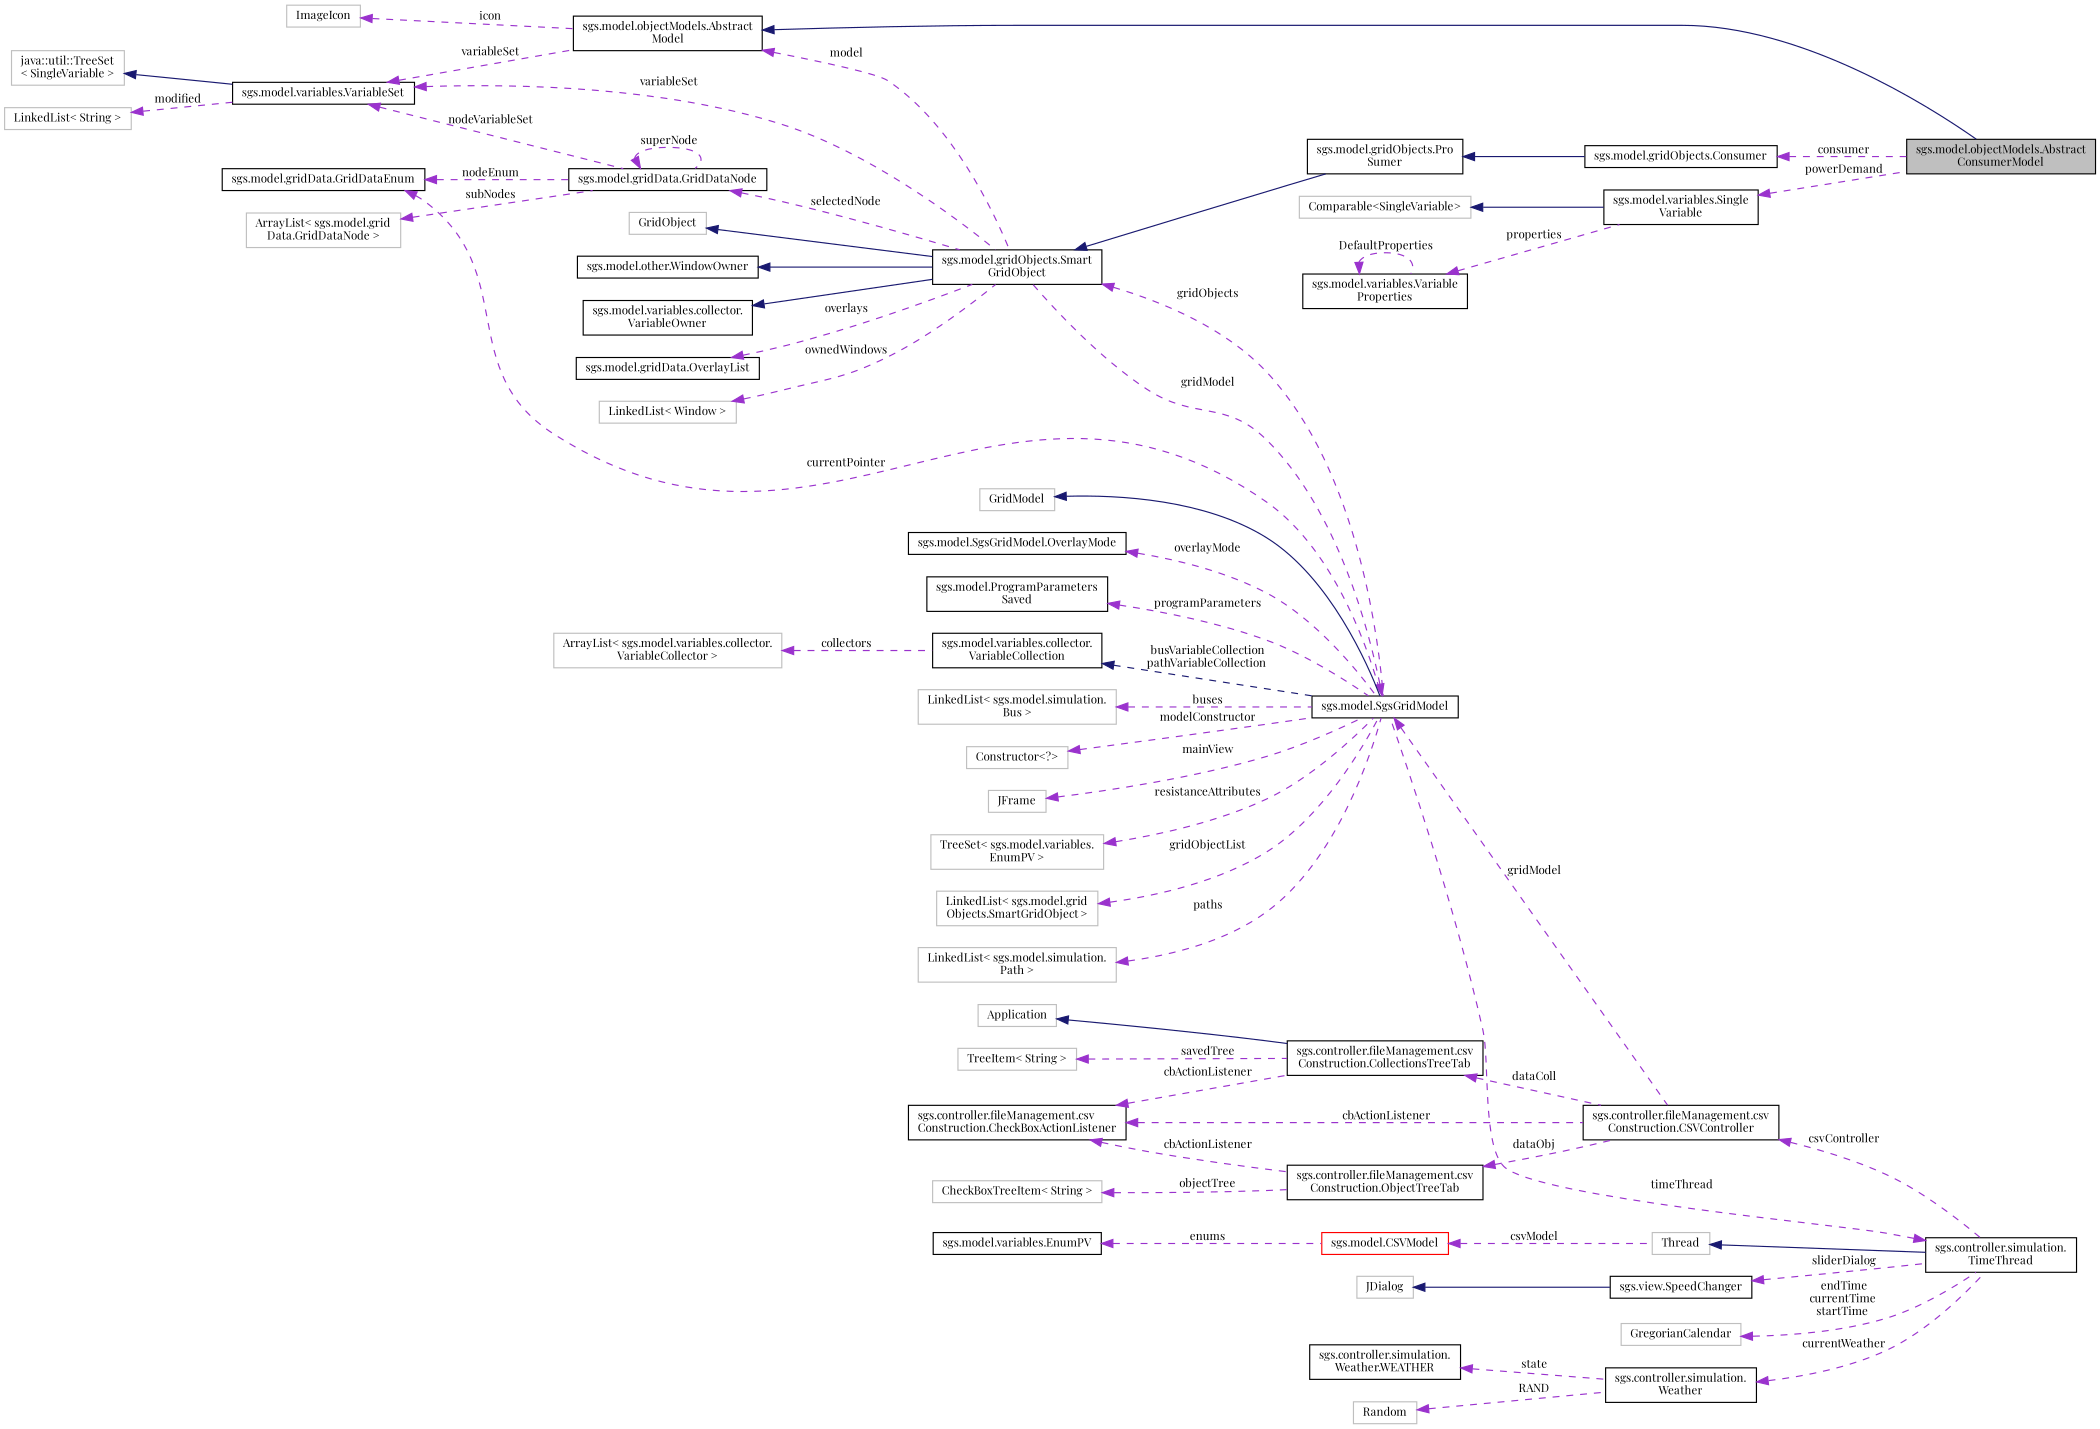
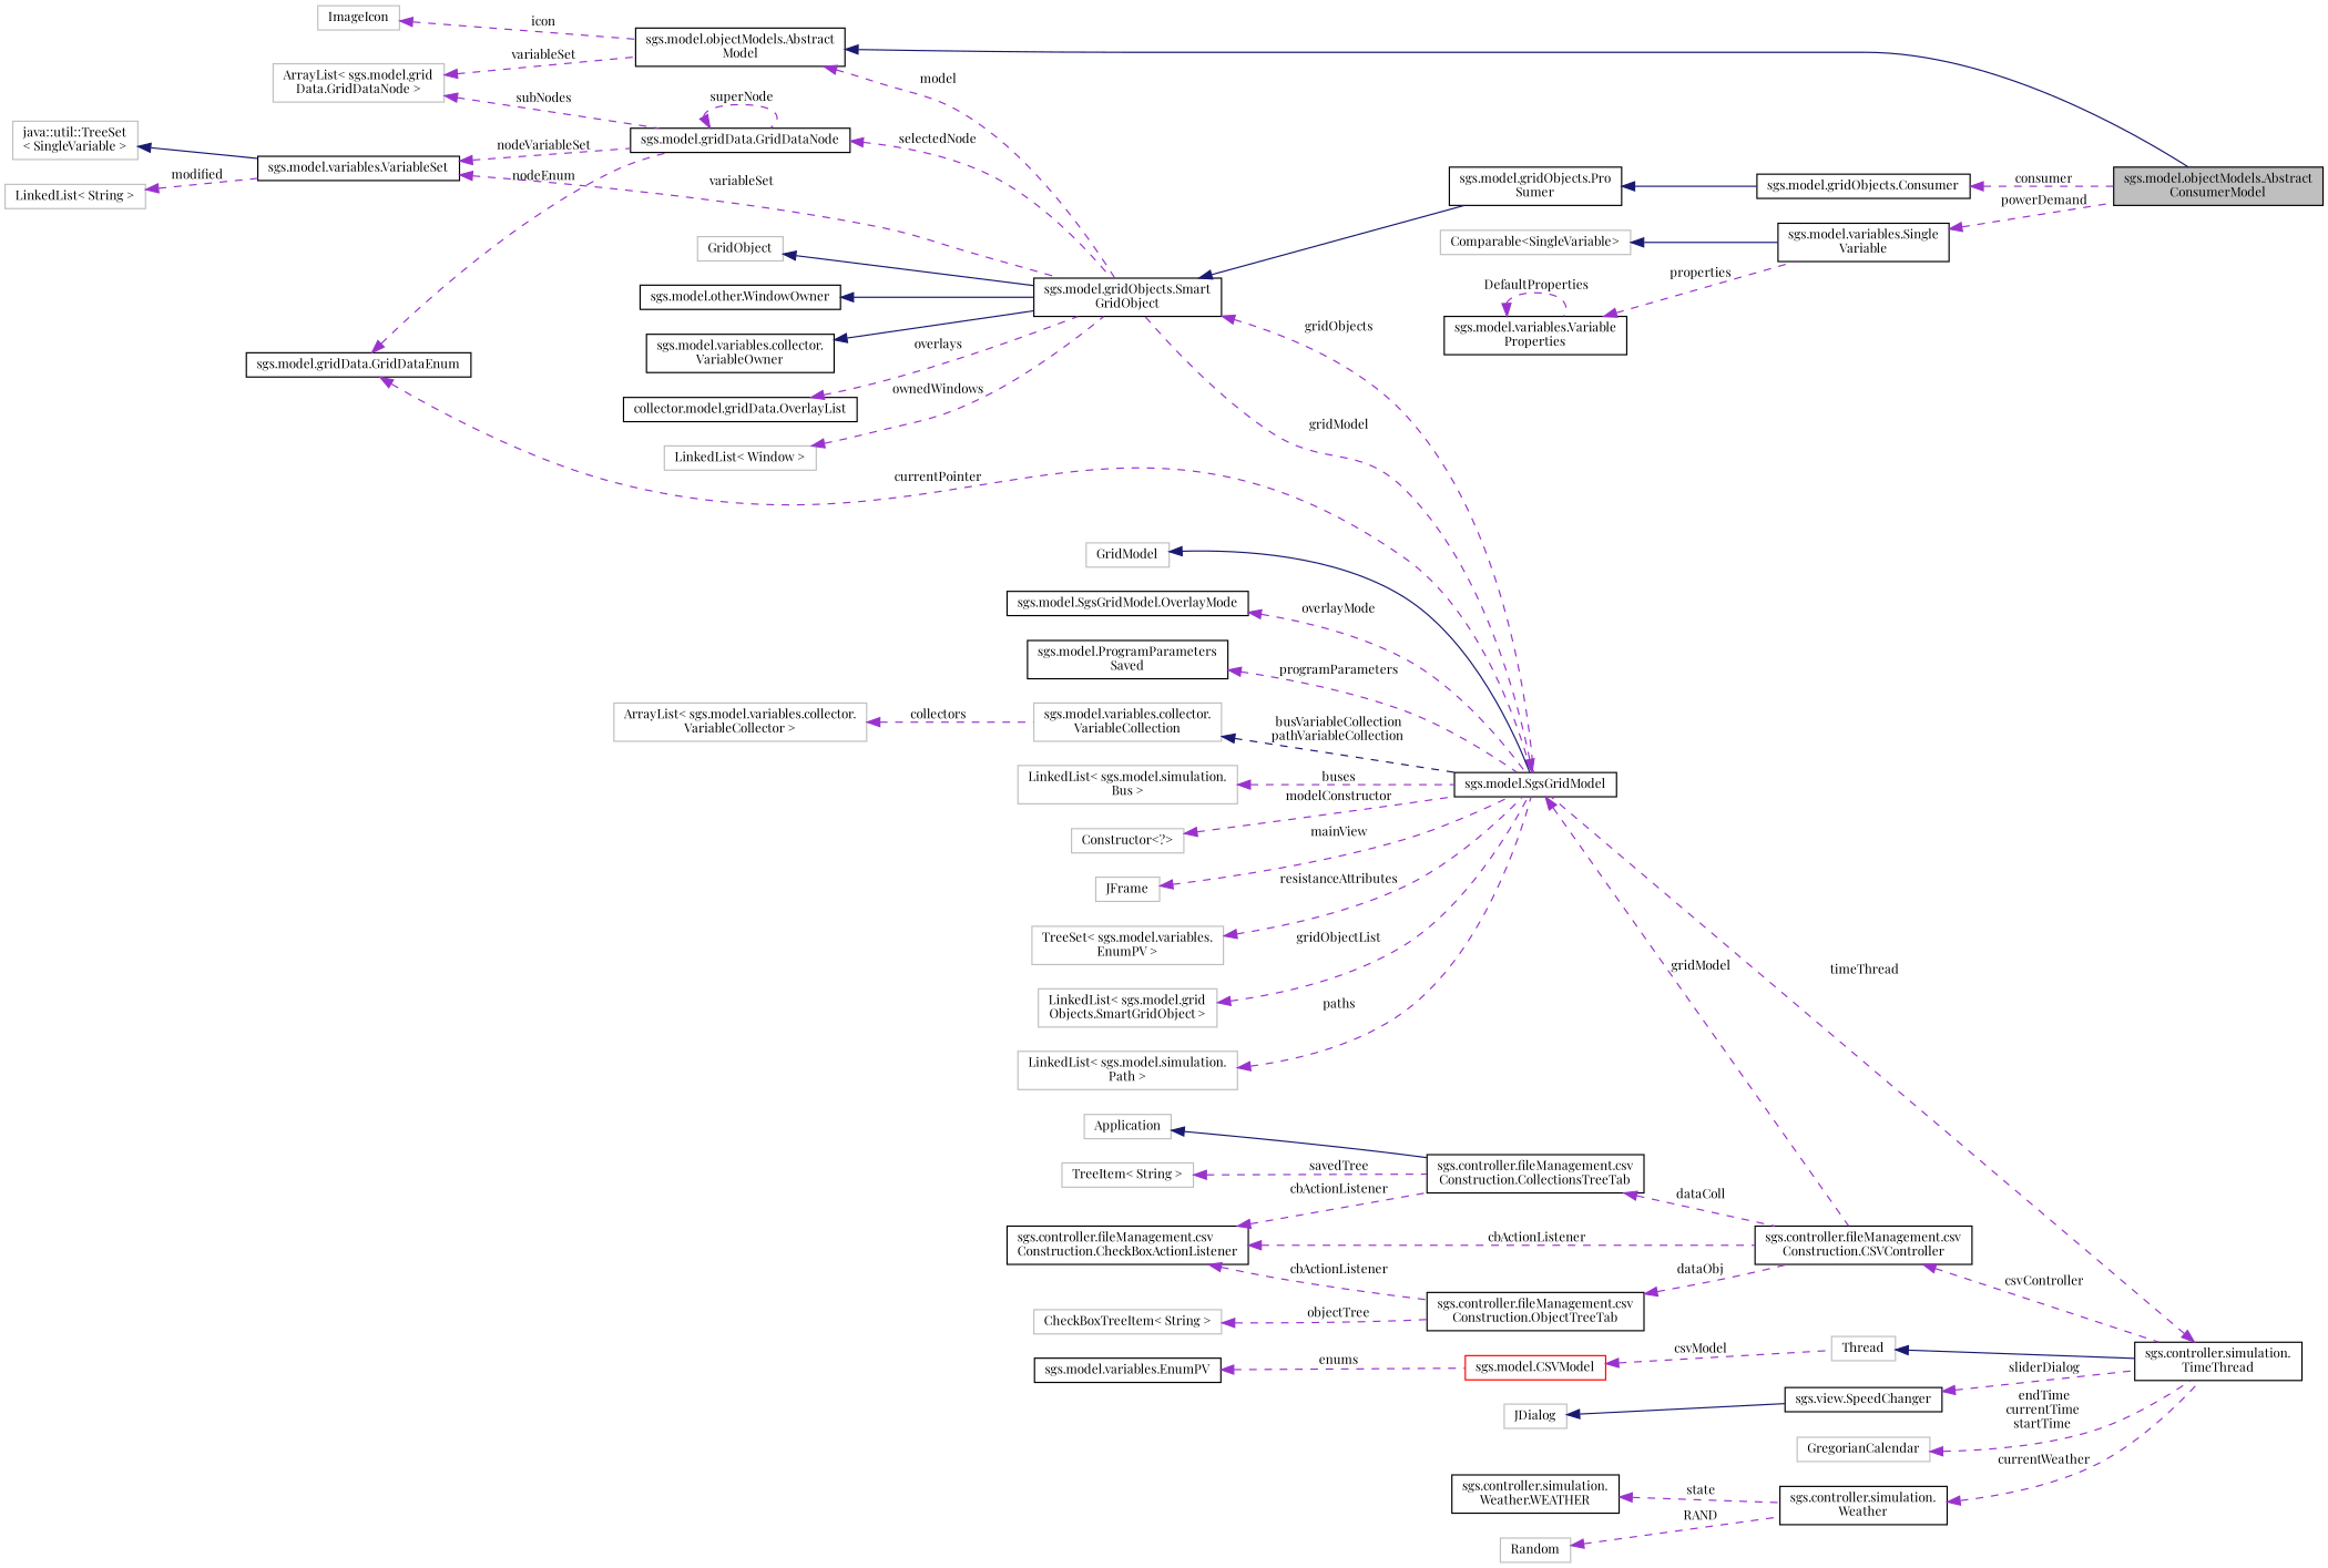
  digraph {
    fontname="Playfair Display"
    rankdir=LR
    node [color=black fillcolor=white fontname="Playfair Display" fontsize=10 shape=record style=filled]
    edge [color=darkorchid3 dir=back fontname="Playfair Display" fontsize=10 labelfontname=Helvetica labelfontsize=10 style=dashed]
    n1 [fillcolor=grey75 fontcolor=black height=0.2 label="sgs.model.objectModels.Abstract\lConsumerModel" width=0.4]
    n2 [height=0.2 label="sgs.model.objectModels.Abstract\lModel" width=0.4]
    n3 [height=0.2 label="sgs.model.gridObjects.Smart\lGridObject" width=0.4]
    n4 [height=0.2 label="sgs.model.gridObjects.Pro\lSumer" width=0.4]
    n5 [height=0.2 label="sgs.model.SgsGridModel" width=0.4]
    n6 [color=grey75 height=0.2 label=ImageIcon width=0.4]
    n7 [height=0.2 label="sgs.model.variables.VariableSet" width=0.4]
    n8 [height=0.2 label="sgs.model.gridData.GridDataNode" width=0.4]
    n9 [color=grey75 height=0.2 label="java::util::TreeSet\l\< SingleVariable \>" width=0.4]
    n10 [color=grey75 height=0.2 label="LinkedList\< String \>" width=0.4]
    n11 [height=0.2 label="sgs.model.gridObjects.Consumer" width=0.4]
    n12 [height=0.2 label="sgs.controller.fileManagement.csv\lConstruction.CSVController" width=0.4]
    n13 [color=grey75 height=0.2 label=GridObject width=0.4]
    n14 [height=0.2 label="sgs.model.other.WindowOwner" width=0.4]
    n15 [height=0.2 label="sgs.model.variables.collector.\lVariableOwner" width=0.4]
-   n16 [height=0.2 label="sgs.model.gridData.OverlayList" width=0.4]
+   n16 [height=0.2 label="collector.model.gridData.OverlayList" width=0.4]
    n17 [height=0.2 label="sgs.model.gridData.GridDataEnum" width=0.4]
    n18 [color=grey75 height=0.2 label="ArrayList\< sgs.model.grid\lData.GridDataNode \>" width=0.4]
    n19 [height=0.2 label="sgs.controller.simulation.\lTimeThread" width=0.4]
    n20 [color=grey75 height=0.2 label=GridModel width=0.4]
    n21 [height=0.2 label="sgs.model.SgsGridModel.OverlayMode" width=0.4]
    n22 [height=0.2 label="sgs.model.ProgramParameters\lSaved" width=0.4]
-   n23 [height=0.2 label="sgs.model.variables.collector.\lVariableCollection" width=0.4]
+   n23 [color=grey75 height=0.2 label="sgs.model.variables.collector.\lVariableCollection" width=0.4]
    n24 [color=grey75 height=0.2 label="ArrayList\< sgs.model.variables.collector.\lVariableCollector \>" width=0.4]
    n25 [color=grey75 height=0.2 label="LinkedList\< sgs.model.simulation.\lBus \>" width=0.4]
    n26 [color=grey75 height=0.2 label="Constructor\<?\>" width=0.4]
    n27 [color=grey75 height=0.2 label=JFrame width=0.4]
    n28 [color=grey75 height=0.2 label="TreeSet\< sgs.model.variables.\lEnumPV \>" width=0.4]
    n29 [color=grey75 height=0.2 label=Thread width=0.4]
    n30 [height=0.2 label="sgs.controller.fileManagement.csv\lConstruction.CollectionsTreeTab" width=0.4]
    n31 [color=grey75 height=0.2 label=Application width=0.4]
    n32 [color=grey75 height=0.2 label="TreeItem\< String \>" width=0.4]
    n33 [height=0.2 label="sgs.controller.fileManagement.csv\lConstruction.CheckBoxActionListener" width=0.4]
    n34 [height=0.2 label="sgs.controller.fileManagement.csv\lConstruction.ObjectTreeTab" width=0.4]
    n35 [color=grey75 height=0.2 label="CheckBoxTreeItem\< String \>" width=0.4]
    n36 [color=red height=0.2 label="sgs.model.CSVModel" width=0.4]
    n37 [height=0.2 label="sgs.model.variables.EnumPV" width=0.4]
    n38 [height=0.2 label="sgs.view.SpeedChanger" width=0.4]
    n39 [color=grey75 height=0.2 label=JDialog width=0.4]
    n40 [color=grey75 height=0.2 label=GregorianCalendar width=0.4]
    n41 [height=0.2 label="sgs.controller.simulation.\lWeather" width=0.4]
    n42 [height=0.2 label="sgs.controller.simulation.\lWeather.WEATHER" width=0.4]
    n43 [color=grey75 height=0.2 label=Random width=0.4]
    n44 [color=grey75 height=0.2 label="LinkedList\< sgs.model.grid\lObjects.SmartGridObject \>" width=0.4]
    n45 [color=grey75 height=0.2 label="LinkedList\< sgs.model.simulation.\lPath \>" width=0.4]
    n46 [color=grey75 height=0.2 label="LinkedList\< Window \>" width=0.4]
    n47 [height=0.2 label="sgs.model.variables.Single\lVariable" width=0.4]
    n48 [color=grey75 height=0.2 label="Comparable\<SingleVariable\>" width=0.4]
    n49 [height=0.2 label="sgs.model.variables.Variable\lProperties" width=0.4]
    n2 -> n1 [color=midnightblue style=solid]
    n2 -> n3 [label=" model"]
    n3 -> n4 [color=midnightblue style=solid]
    n3 -> n5 [label=" gridObjects"]
    n4 -> n11 [color=midnightblue style=solid]
    n5 -> n3 [label=" gridModel"]
    n5 -> n12 [label=" gridModel"]
    n6 -> n2 [label=" icon"]
-   n7 -> n2 [label=" variableSet"]
+   n18 -> n2 [label=" variableSet"]
    n7 -> n3 [label=" variableSet"]
    n7 -> n8 [label=" nodeVariableSet"]
    n8 -> n3 [label=" selectedNode"]
    n8 -> n8 [label=" superNode"]
    n9 -> n7 [color=midnightblue style=solid]
    n10 -> n7 [label=" modified"]
    n11 -> n1 [label=" consumer"]
    n12 -> n19 [label=" csvController"]
    n13 -> n3 [color=midnightblue style=solid]
    n14 -> n3 [color=midnightblue style=solid]
    n15 -> n3 [color=midnightblue style=solid]
    n16 -> n3 [label=" overlays"]
    n17 -> n5 [label=" currentPointer"]
    n17 -> n8 [label=" nodeEnum"]
    n18 -> n8 [label=" subNodes"]
    n19 -> n5 [label=" timeThread"]
    n20 -> n5 [color=midnightblue style=solid]
    n21 -> n5 [label=" overlayMode"]
    n22 -> n5 [label=" programParameters"]
    n23 -> n5 [color=midnightblue label=" busVariableCollection\npathVariableCollection"]
    n24 -> n23 [label=" collectors"]
    n25 -> n5 [label=" buses"]
    n26 -> n5 [label=" modelConstructor"]
    n27 -> n5 [label=" mainView"]
    n28 -> n5 [label=" resistanceAttributes"]
    n29 -> n19 [color=midnightblue style=solid]
    n30 -> n12 [label=" dataColl"]
    n31 -> n30 [color=midnightblue style=solid]
    n32 -> n30 [label=" savedTree"]
    n33 -> n12 [label=" cbActionListener"]
    n33 -> n30 [label=" cbActionListener"]
    n33 -> n34 [label=" cbActionListener"]
    n34 -> n12 [label=" dataObj"]
    n35 -> n34 [label=" objectTree"]
    n36 -> n29 [label=" csvModel"]
    n37 -> n36 [label=" enums"]
    n38 -> n19 [label=" sliderDialog"]
    n39 -> n38 [color=midnightblue style=solid]
    n40 -> n19 [label=" endTime\ncurrentTime\nstartTime"]
    n41 -> n19 [label=" currentWeather"]
    n42 -> n41 [label=" state"]
    n43 -> n41 [label=" RAND"]
    n44 -> n5 [label=" gridObjectList"]
    n45 -> n5 [label=" paths"]
    n46 -> n3 [label=" ownedWindows"]
    n47 -> n1 [label=" powerDemand"]
    n48 -> n47 [color=midnightblue style=solid]
    n49 -> n47 [label=" properties"]
    n49 -> n49 [label=" DefaultProperties"]
  }
